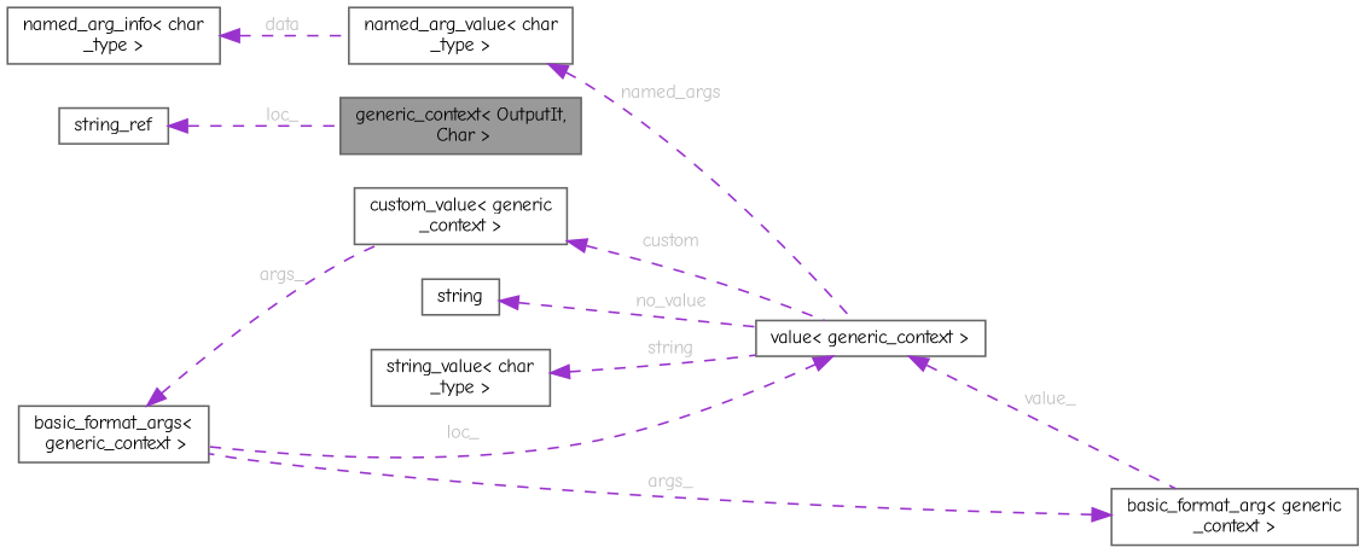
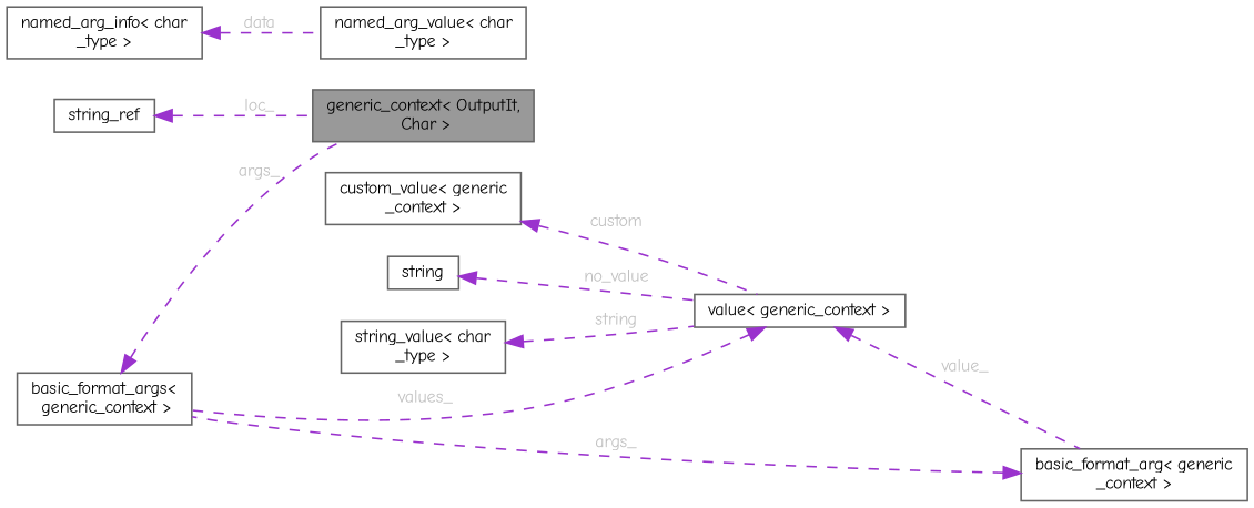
  digraph {
    fontname="Comic Neue"
    rankdir=LR
    node [color=gray40 fillcolor=white fontname="Comic Neue" fontsize=10 shape=box style=filled]
    edge [color=darkorchid3 dir=back fontcolor=grey fontname="Comic Neue" fontsize=10 labelfontname=Helvetica labelfontsize=10 style=dashed]
    n1 [fillcolor=grey60 fontcolor=black height=0.2 label="generic_context\< OutputIt,\l Char \>" width=0.4]
    n2 [height=0.2 label="basic_format_args\<\l generic_context \>" width=0.4]
    n3 [height=0.2 label="value\< generic_context \>" width=0.4]
    n4 [height=0.2 label="basic_format_arg\< generic\l_context \>" width=0.4]
    n5 [height=0.2 label=string width=0.4]
    n6 [height=0.2 label="string_value\< char\l_type \>" width=0.4]
    n7 [height=0.2 label="custom_value\< generic\l_context \>" width=0.4]
    n8 [height=0.2 label="named_arg_value\< char\l_type \>" width=0.4]
    n9 [height=0.2 label="named_arg_info\< char\l_type \>" width=0.4]
    n10 [height=0.2 label=string_ref width=0.4]
-   n2 -> n7 [label=" args_"]
-   n3 -> n2 [label=" loc_"]
+   n2 -> n1 [label=" args_"]
+   n3 -> n2 [label=" values_"]
    n3 -> n4 [label=" value_"]
    n4 -> n2 [label=" args_"]
    n5 -> n3 [label=" no_value"]
    n6 -> n3 [label=" string"]
    n7 -> n3 [label=" custom"]
-   n8 -> n3 [label=" named_args"]
    n9 -> n8 [label=" data"]
    n10 -> n1 [label=" loc_"]
  }
